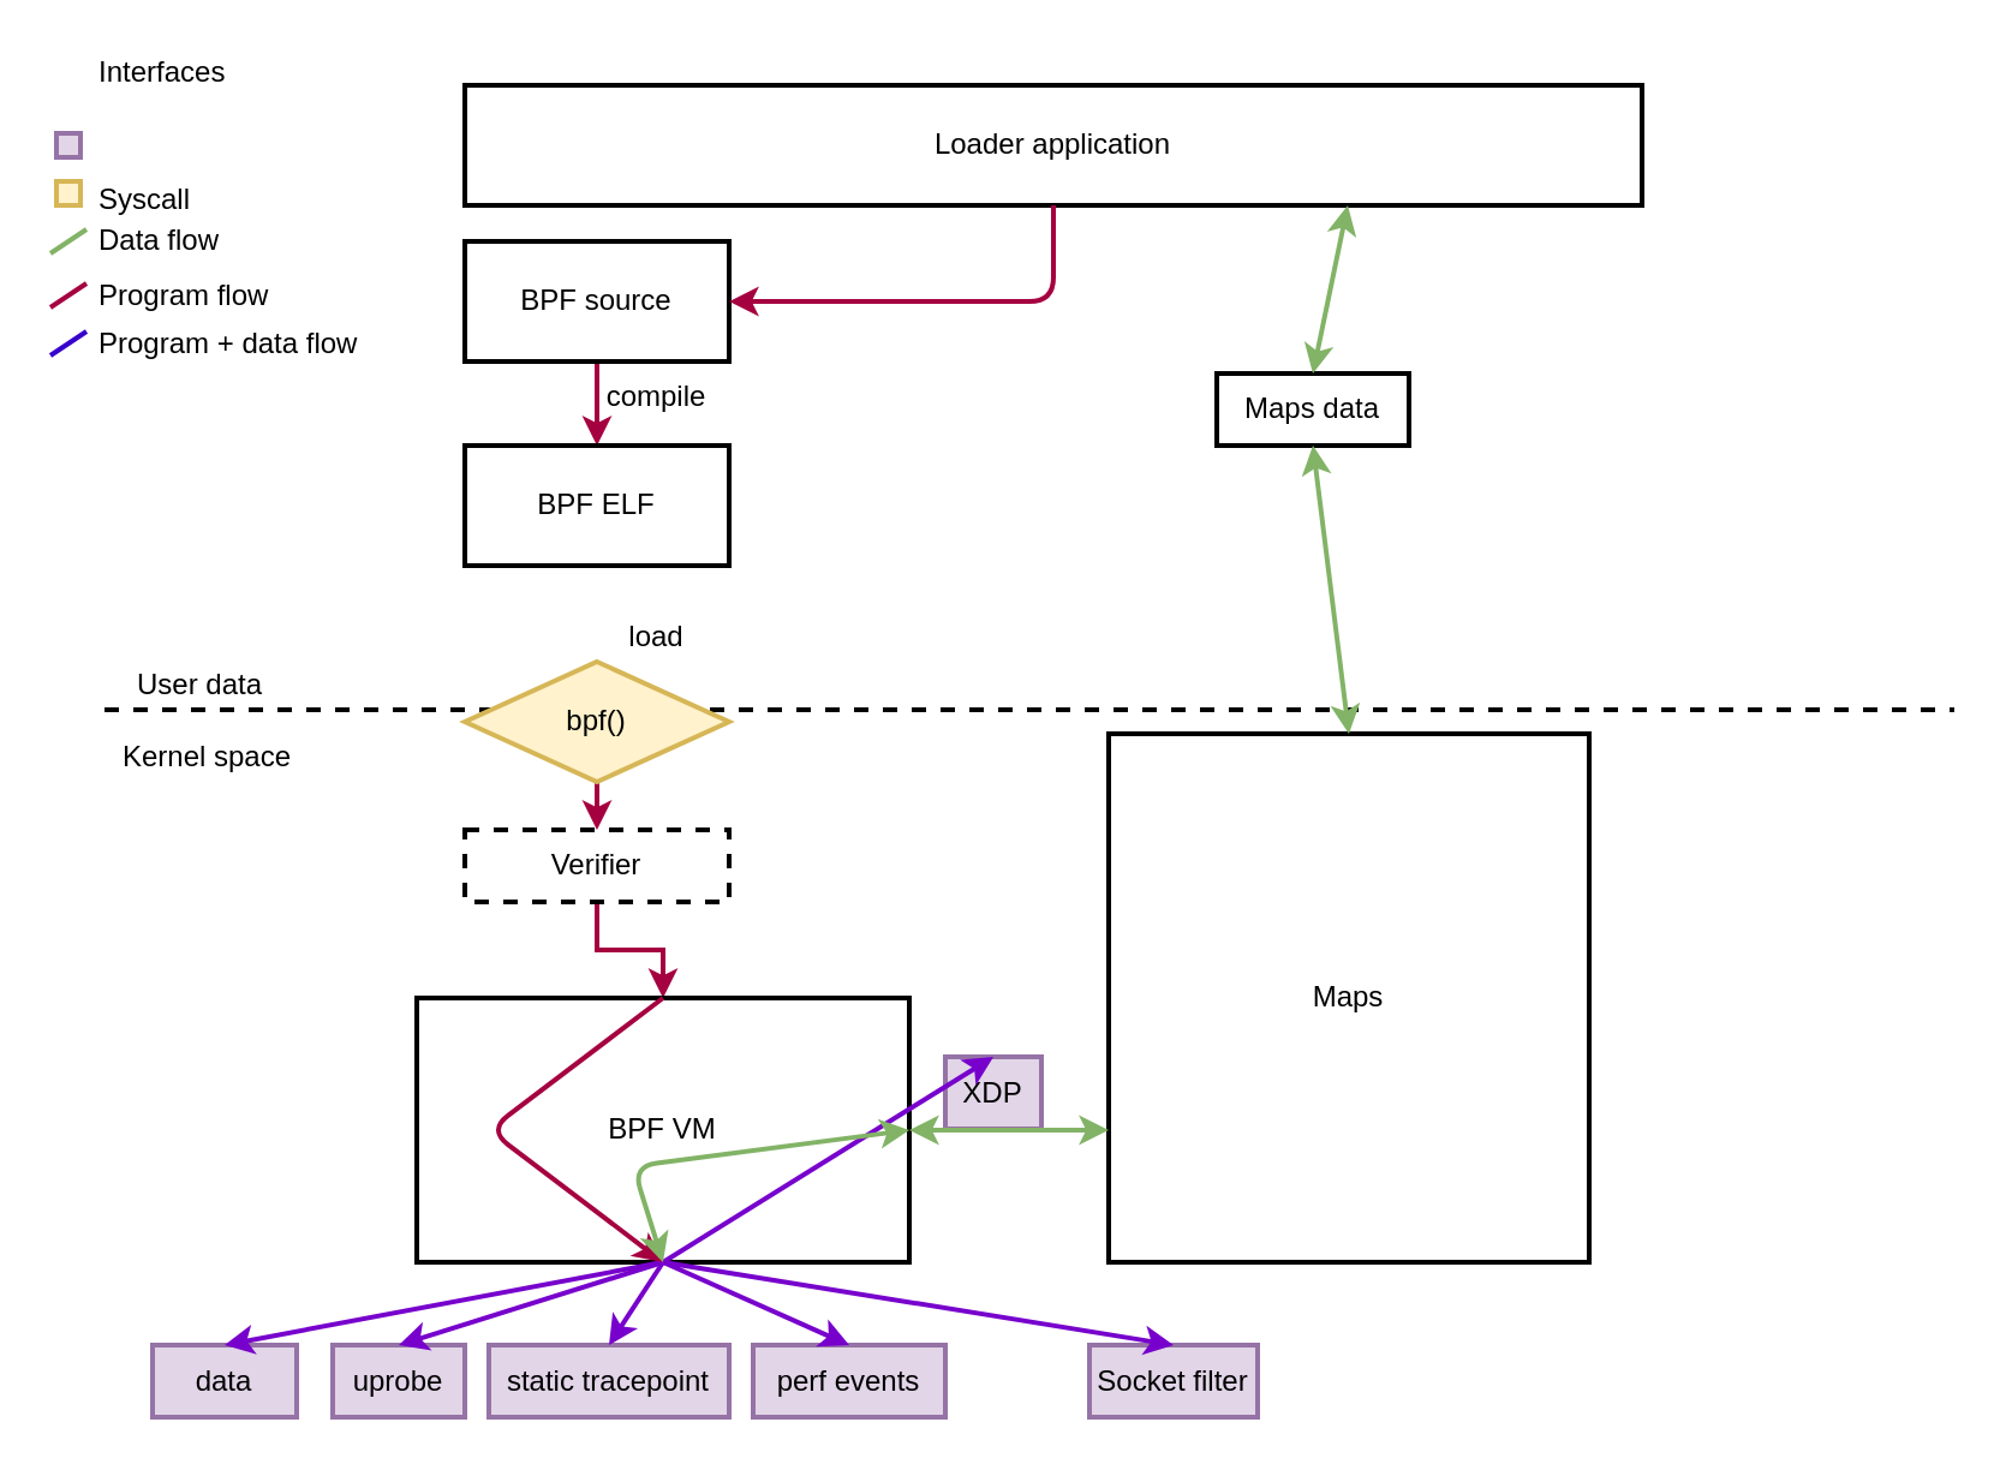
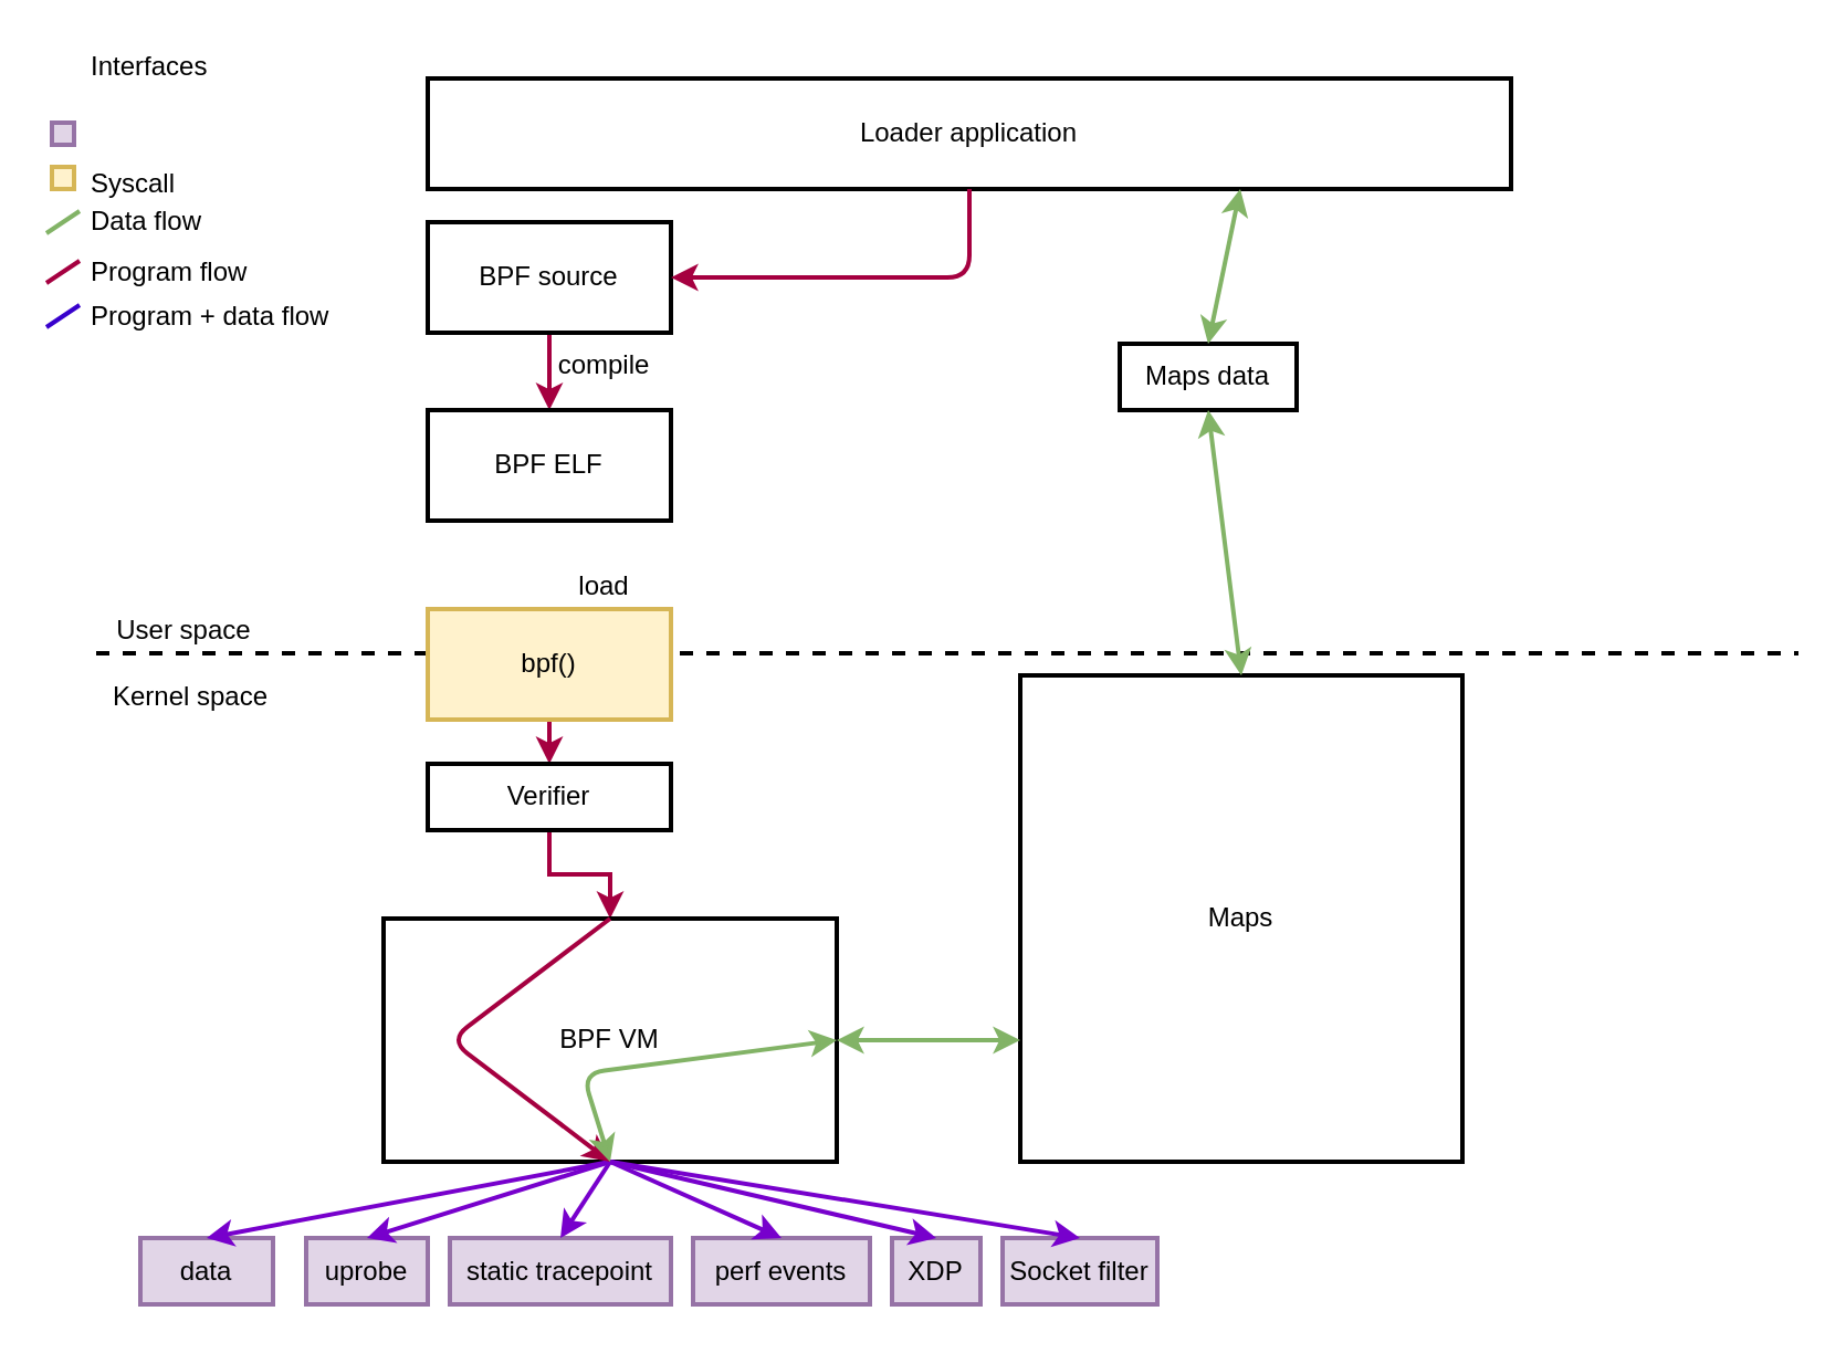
  <mxCell id="0" />
  <mxCell id="1" parent="0" />
  <mxCell id="2" value="" style="endArrow=none;dashed=1;html=1;strokeWidth=2;" edge="1" parent="1"><mxGeometry width="50" height="50" relative="1" as="geometry"><mxPoint x="43" y="295" as="sourcePoint" /><mxPoint x="813" y="295" as="targetPoint" /></mxGeometry></mxCell>
  <mxCell id="3" style="edgeStyle=orthogonalEdgeStyle;rounded=0;orthogonalLoop=1;jettySize=auto;html=1;exitX=0.5;exitY=1;exitDx=0;exitDy=0;entryX=0.5;entryY=0;entryDx=0;entryDy=0;strokeWidth=2;fillColor=#d80073;strokeColor=#A50040;" edge="1" parent="1" source="4" target="5"><mxGeometry relative="1" as="geometry"><mxPoint x="248.059" y="174.529" as="targetPoint" /></mxGeometry></mxCell>
  <mxCell id="4" value="BPF source" style="rounded=0;whiteSpace=wrap;html=1;strokeWidth=2;" vertex="1" parent="1"><mxGeometry x="193" y="100" width="110" height="50" as="geometry" /></mxCell>
  <mxCell id="5" value="BPF ELF" style="rounded=0;whiteSpace=wrap;html=1;strokeWidth=2;" vertex="1" parent="1"><mxGeometry x="193" y="185" width="110" height="50" as="geometry" /></mxCell>
  <mxCell id="6" style="edgeStyle=orthogonalEdgeStyle;rounded=0;orthogonalLoop=1;jettySize=auto;html=1;exitX=0.5;exitY=1;exitDx=0;exitDy=0;entryX=0.5;entryY=0;entryDx=0;entryDy=0;strokeWidth=2;fillColor=#d80073;strokeColor=#A50040;" edge="1" parent="1" source="7" target="9"><mxGeometry relative="1" as="geometry" /></mxCell>
- <mxCell id="7" value="bpf()" style="rhombus;whiteSpace=wrap;html=1;strokeWidth=2;fillColor=#fff2cc;strokeColor=#d6b656;" vertex="1" parent="1"><mxGeometry x="193" y="275" width="110" height="50" as="geometry" /></mxCell>
+ <mxCell id="7" value="bpf()" style="rounded=0;whiteSpace=wrap;html=1;strokeWidth=2;fillColor=#fff2cc;strokeColor=#d6b656;" vertex="1" parent="1"><mxGeometry x="193" y="275" width="110" height="50" as="geometry" /></mxCell>
  <mxCell id="8" style="edgeStyle=orthogonalEdgeStyle;rounded=0;orthogonalLoop=1;jettySize=auto;html=1;exitX=0.5;exitY=1;exitDx=0;exitDy=0;strokeWidth=2;fillColor=#d80073;strokeColor=#A50040;" edge="1" parent="1" source="9" target="10"><mxGeometry relative="1" as="geometry" /></mxCell>
- <mxCell id="9" value="Verifier" style="rounded=0;whiteSpace=wrap;html=1;strokeWidth=2;dashed=1;" vertex="1" parent="1"><mxGeometry x="193" y="345" width="110" height="30" as="geometry" /></mxCell>
+ <mxCell id="9" value="Verifier" style="rounded=0;whiteSpace=wrap;html=1;strokeWidth=2;" vertex="1" parent="1"><mxGeometry x="193" y="345" width="110" height="30" as="geometry" /></mxCell>
  <mxCell id="10" value="BPF VM" style="rounded=0;whiteSpace=wrap;html=1;strokeWidth=2;" vertex="1" parent="1"><mxGeometry x="173" y="415" width="205" height="110" as="geometry" /></mxCell>
  <mxCell id="11" value="Maps" style="rounded=0;whiteSpace=wrap;html=1;strokeWidth=2;" vertex="1" parent="1"><mxGeometry x="461" y="305" width="200" height="220" as="geometry" /></mxCell>
  <mxCell id="12" value="Maps data" style="rounded=0;whiteSpace=wrap;html=1;strokeWidth=2;" vertex="1" parent="1"><mxGeometry x="506" y="155" width="80" height="30" as="geometry" /></mxCell>
  <mxCell id="13" value="data" style="rounded=0;whiteSpace=wrap;html=1;strokeWidth=2;fillColor=#e1d5e7;strokeColor=#9673a6;" vertex="1" parent="1"><mxGeometry x="63" y="559.5" width="60" height="30" as="geometry" /></mxCell>
  <mxCell id="14" value="uprobe" style="rounded=0;whiteSpace=wrap;html=1;strokeWidth=2;fillColor=#e1d5e7;strokeColor=#9673a6;" vertex="1" parent="1"><mxGeometry x="138" y="559.5" width="55" height="30" as="geometry" /></mxCell>
  <mxCell id="15" value="static tracepoint" style="rounded=0;whiteSpace=wrap;html=1;strokeWidth=2;fillColor=#e1d5e7;strokeColor=#9673a6;" vertex="1" parent="1"><mxGeometry x="203" y="559.5" width="100" height="30" as="geometry" /></mxCell>
  <mxCell id="16" value="perf events" style="rounded=0;whiteSpace=wrap;html=1;strokeWidth=2;fillColor=#e1d5e7;strokeColor=#9673a6;" vertex="1" parent="1"><mxGeometry x="313" y="559.5" width="80" height="30" as="geometry" /></mxCell>
- <mxCell id="17" value="XDP" style="rounded=0;whiteSpace=wrap;html=1;strokeWidth=2;fillColor=#e1d5e7;strokeColor=#9673a6;" vertex="1" parent="1"><mxGeometry x="393" y="439.5" width="40" height="30" as="geometry" /></mxCell>
+ <mxCell id="17" value="XDP" style="rounded=0;whiteSpace=wrap;html=1;strokeWidth=2;fillColor=#e1d5e7;strokeColor=#9673a6;" vertex="1" parent="1"><mxGeometry x="403" y="559.5" width="40" height="30" as="geometry" /></mxCell>
  <mxCell id="18" value="Socket filter" style="rounded=0;whiteSpace=wrap;html=1;strokeWidth=2;fillColor=#e1d5e7;strokeColor=#9673a6;" vertex="1" parent="1"><mxGeometry x="453" y="559.5" width="70" height="30" as="geometry" /></mxCell>
  <mxCell id="19" value="" style="endArrow=classic;html=1;exitX=0.5;exitY=1;exitDx=0;exitDy=0;entryX=0.5;entryY=0;entryDx=0;entryDy=0;strokeWidth=2;fillColor=#aa00ff;strokeColor=#7700CC;" edge="1" parent="1" source="10" target="13"><mxGeometry width="50" height="50" relative="1" as="geometry"><mxPoint x="63" y="605" as="sourcePoint" /><mxPoint x="113" y="555" as="targetPoint" /></mxGeometry></mxCell>
  <mxCell id="20" value="" style="endArrow=classic;html=1;entryX=0.5;entryY=0;entryDx=0;entryDy=0;exitX=0.5;exitY=1;exitDx=0;exitDy=0;strokeWidth=2;fillColor=#aa00ff;strokeColor=#7700CC;" edge="1" parent="1" source="10" target="14"><mxGeometry width="50" height="50" relative="1" as="geometry"><mxPoint x="243" y="475" as="sourcePoint" /><mxPoint x="102.765" y="515.412" as="targetPoint" /></mxGeometry></mxCell>
  <mxCell id="21" value="" style="endArrow=classic;html=1;entryX=0.5;entryY=0;entryDx=0;entryDy=0;exitX=0.5;exitY=1;exitDx=0;exitDy=0;strokeWidth=2;fillColor=#aa00ff;strokeColor=#7700CC;" edge="1" parent="1" source="10" target="15"><mxGeometry width="50" height="50" relative="1" as="geometry"><mxPoint x="253" y="485" as="sourcePoint" /><mxPoint x="175.706" y="515.412" as="targetPoint" /></mxGeometry></mxCell>
  <mxCell id="22" value="" style="endArrow=classic;html=1;entryX=0.5;entryY=0;entryDx=0;entryDy=0;exitX=0.5;exitY=1;exitDx=0;exitDy=0;strokeWidth=2;fillColor=#aa00ff;strokeColor=#7700CC;" edge="1" parent="1" source="10" target="16"><mxGeometry width="50" height="50" relative="1" as="geometry"><mxPoint x="263" y="495" as="sourcePoint" /><mxPoint x="185.706" y="525.412" as="targetPoint" /></mxGeometry></mxCell>
  <mxCell id="23" value="" style="endArrow=classic;html=1;entryX=0.5;entryY=0;entryDx=0;entryDy=0;exitX=0.5;exitY=1;exitDx=0;exitDy=0;strokeWidth=2;fillColor=#aa00ff;strokeColor=#7700CC;" edge="1" parent="1" source="10" target="17"><mxGeometry width="50" height="50" relative="1" as="geometry"><mxPoint x="258.059" y="484.824" as="sourcePoint" /><mxPoint x="362.765" y="515.412" as="targetPoint" /></mxGeometry></mxCell>
  <mxCell id="24" value="" style="endArrow=classic;html=1;entryX=0.5;entryY=0;entryDx=0;entryDy=0;exitX=0.5;exitY=1;exitDx=0;exitDy=0;strokeWidth=2;fillColor=#aa00ff;strokeColor=#7700CC;" edge="1" parent="1" source="10" target="18"><mxGeometry width="50" height="50" relative="1" as="geometry"><mxPoint x="258.059" y="484.824" as="sourcePoint" /><mxPoint x="433.353" y="515.412" as="targetPoint" /></mxGeometry></mxCell>
  <mxCell id="25" value="" style="endArrow=classic;startArrow=classic;html=1;entryX=1;entryY=0.5;entryDx=0;entryDy=0;exitX=0;exitY=0.75;exitDx=0;exitDy=0;strokeWidth=2;fillColor=#d5e8d4;strokeColor=#82b366;" edge="1" parent="1" source="11" target="10"><mxGeometry width="50" height="50" relative="1" as="geometry"><mxPoint x="63" y="605" as="sourcePoint" /><mxPoint x="113" y="555" as="targetPoint" /></mxGeometry></mxCell>
  <mxCell id="26" value="compile" style="text;html=1;strokeColor=none;fillColor=none;align=center;verticalAlign=middle;whiteSpace=wrap;rounded=0;strokeWidth=2;" vertex="1" parent="1"><mxGeometry x="253" y="155" width="40" height="20" as="geometry" /></mxCell>
  <mxCell id="27" value="load" style="text;html=1;strokeColor=none;fillColor=none;align=center;verticalAlign=middle;whiteSpace=wrap;rounded=0;strokeWidth=2;" vertex="1" parent="1"><mxGeometry x="253" y="255" width="40" height="20" as="geometry" /></mxCell>
- <mxCell id="28" value="User data" style="text;html=1;strokeColor=none;fillColor=none;align=center;verticalAlign=middle;whiteSpace=wrap;rounded=0;strokeWidth=2;" vertex="1" parent="1"><mxGeometry x="43" y="275" width="80" height="20" as="geometry" /></mxCell>
+ <mxCell id="28" value="User space" style="text;html=1;strokeColor=none;fillColor=none;align=center;verticalAlign=middle;whiteSpace=wrap;rounded=0;strokeWidth=2;" vertex="1" parent="1"><mxGeometry x="43" y="275" width="80" height="20" as="geometry" /></mxCell>
  <mxCell id="29" value="Kernel space" style="text;html=1;strokeColor=none;fillColor=none;align=center;verticalAlign=middle;whiteSpace=wrap;rounded=0;strokeWidth=2;" vertex="1" parent="1"><mxGeometry x="46" y="305" width="80" height="20" as="geometry" /></mxCell>
  <mxCell id="30" value="Loader application" style="rounded=0;whiteSpace=wrap;html=1;strokeWidth=2;" vertex="1" parent="1"><mxGeometry x="193" y="35" width="490" height="50" as="geometry" /></mxCell>
  <mxCell id="31" value="" style="endArrow=classic;startArrow=classic;html=1;entryX=0.5;entryY=1;entryDx=0;entryDy=0;exitX=0.5;exitY=0;exitDx=0;exitDy=0;strokeWidth=2;fillColor=#d5e8d4;strokeColor=#82b366;" edge="1" parent="1" source="11" target="12"><mxGeometry width="50" height="50" relative="1" as="geometry"><mxPoint x="473.353" y="497.765" as="sourcePoint" /><mxPoint x="338.059" y="480.118" as="targetPoint" /></mxGeometry></mxCell>
  <mxCell id="32" value="" style="endArrow=classic;startArrow=classic;html=1;entryX=0.75;entryY=1;entryDx=0;entryDy=0;exitX=0.5;exitY=0;exitDx=0;exitDy=0;strokeWidth=2;fillColor=#d5e8d4;strokeColor=#82b366;" edge="1" parent="1" source="12" target="30"><mxGeometry width="50" height="50" relative="1" as="geometry"><mxPoint x="573.353" y="324.824" as="sourcePoint" /><mxPoint x="573.353" y="215.412" as="targetPoint" /></mxGeometry></mxCell>
  <mxCell id="33" value="" style="endArrow=classic;html=1;strokeWidth=2;exitX=0.5;exitY=1;exitDx=0;exitDy=0;entryX=1;entryY=0.5;entryDx=0;entryDy=0;fillColor=#d80073;strokeColor=#A50040;" edge="1" parent="1" source="30" target="4"><mxGeometry width="50" height="50" relative="1" as="geometry"><mxPoint x="53" y="665" as="sourcePoint" /><mxPoint x="103" y="615" as="targetPoint" /><Array as="points"><mxPoint x="438" y="125" /></Array></mxGeometry></mxCell>
  <mxCell id="34" value="Interfaces" style="text;html=1;strokeColor=none;fillColor=none;align=left;verticalAlign=middle;whiteSpace=wrap;rounded=0;" vertex="1" parent="1"><mxGeometry x="38.5" y="20" width="40" height="20" as="geometry" /></mxCell>
  <mxCell id="35" value="" style="rounded=0;whiteSpace=wrap;html=1;strokeWidth=2;fillColor=#e1d5e7;strokeColor=#9673a6;" vertex="1" parent="1"><mxGeometry x="23" y="55" width="10" height="10" as="geometry" /></mxCell>
  <mxCell id="36" value="Syscall" style="text;html=1;strokeColor=none;fillColor=none;align=left;verticalAlign=middle;whiteSpace=wrap;rounded=0;" vertex="1" parent="1"><mxGeometry x="38.5" y="70" width="53" height="25" as="geometry" /></mxCell>
  <mxCell id="37" value="" style="rounded=0;whiteSpace=wrap;html=1;strokeWidth=2;fillColor=#fff2cc;strokeColor=#d6b656;" vertex="1" parent="1"><mxGeometry x="23" y="75" width="10" height="10" as="geometry" /></mxCell>
  <mxCell id="38" value="" style="endArrow=none;html=1;strokeWidth=2;fillColor=#d5e8d4;strokeColor=#82b366;" edge="1" parent="1"><mxGeometry width="50" height="50" relative="1" as="geometry"><mxPoint x="20.5" y="105" as="sourcePoint" /><mxPoint x="35.5" y="95" as="targetPoint" /><Array as="points"><mxPoint x="20.5" y="105" /></Array></mxGeometry></mxCell>
  <mxCell id="39" value="Data flow" style="text;html=1;strokeColor=none;fillColor=none;align=left;verticalAlign=middle;whiteSpace=wrap;rounded=0;" vertex="1" parent="1"><mxGeometry x="38.5" y="87.5" width="53" height="25" as="geometry" /></mxCell>
  <mxCell id="40" value="" style="endArrow=classic;html=1;strokeWidth=2;exitX=0.5;exitY=0;exitDx=0;exitDy=0;entryX=0.5;entryY=1;entryDx=0;entryDy=0;fillColor=#d80073;strokeColor=#A50040;" edge="1" parent="1" source="10" target="10"><mxGeometry width="50" height="50" relative="1" as="geometry"><mxPoint x="193" y="485" as="sourcePoint" /><mxPoint x="243" y="435" as="targetPoint" /><Array as="points"><mxPoint x="203" y="470" /></Array></mxGeometry></mxCell>
  <mxCell id="41" value="" style="endArrow=classic;startArrow=classic;html=1;strokeWidth=2;entryX=1;entryY=0.5;entryDx=0;entryDy=0;exitX=0.5;exitY=1;exitDx=0;exitDy=0;fillColor=#d5e8d4;strokeColor=#82b366;" edge="1" parent="1" source="10" target="10"><mxGeometry width="50" height="50" relative="1" as="geometry"><mxPoint x="23" y="665" as="sourcePoint" /><mxPoint x="73" y="615" as="targetPoint" /><Array as="points"><mxPoint x="263" y="485" /></Array></mxGeometry></mxCell>
  <mxCell id="42" value="" style="endArrow=none;html=1;strokeWidth=2;fillColor=#d80073;strokeColor=#A50040;" edge="1" parent="1"><mxGeometry width="50" height="50" relative="1" as="geometry"><mxPoint x="20.5" y="127.5" as="sourcePoint" /><mxPoint x="35.5" y="117.5" as="targetPoint" /><Array as="points"><mxPoint x="20.5" y="127.5" /></Array></mxGeometry></mxCell>
  <mxCell id="43" value="Program flow" style="text;html=1;strokeColor=none;fillColor=none;align=left;verticalAlign=middle;whiteSpace=wrap;rounded=0;" vertex="1" parent="1"><mxGeometry x="39" y="110" width="75" height="25" as="geometry" /></mxCell>
  <mxCell id="44" value="" style="endArrow=none;html=1;strokeWidth=2;fillColor=#6a00ff;strokeColor=#3700CC;" edge="1" parent="1"><mxGeometry width="50" height="50" relative="1" as="geometry"><mxPoint x="20.5" y="147.5" as="sourcePoint" /><mxPoint x="35.5" y="137.5" as="targetPoint" /><Array as="points"><mxPoint x="20.5" y="147.5" /></Array></mxGeometry></mxCell>
  <mxCell id="45" value="Program + data flow" style="text;html=1;strokeColor=none;fillColor=none;align=left;verticalAlign=middle;whiteSpace=wrap;rounded=0;" vertex="1" parent="1"><mxGeometry x="39" y="130" width="124" height="25" as="geometry" /></mxCell>
